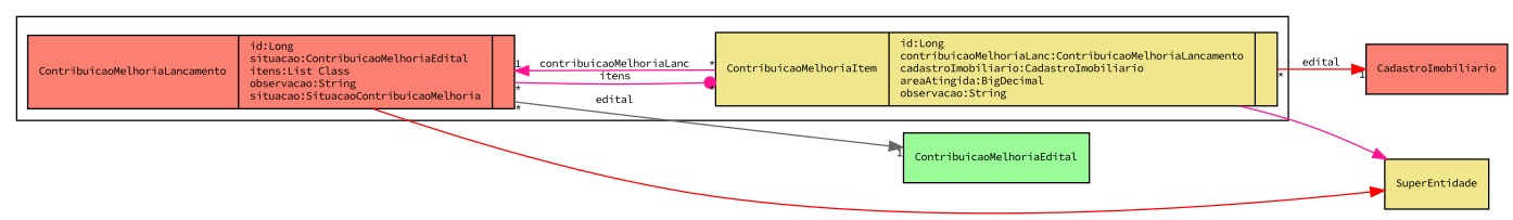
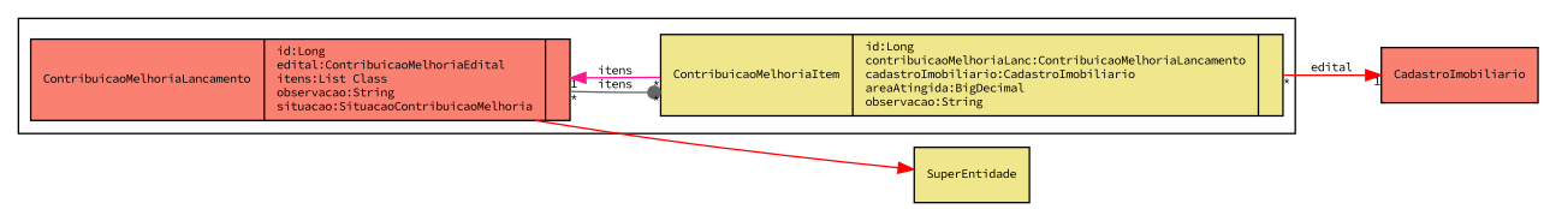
  digraph {
    fontname="Source Code Pro"
    fontsize=8
    rankdir=LR
    node [fillcolor=salmon fontname="Source Code Pro" fontsize=8 shape=record style=filled]
    edge [arrowhead=normal color=gray40 fontname="Source Code Pro" fontsize=8 headlabel=1 taillabel="*"]
-   n1 [label="{ContribuicaoMelhoriaLancamento|id:Long\lsituacao:ContribuicaoMelhoriaEdital\litens:List Class\lobservacao:String\lsituacao:SituacaoContribuicaoMelhoria\l|\l}"]
+   n1 [label="{ContribuicaoMelhoriaLancamento|id:Long\ledital:ContribuicaoMelhoriaEdital\litens:List Class\lobservacao:String\lsituacao:SituacaoContribuicaoMelhoria\l|\l}"]
    n2 [fillcolor=khaki label="{ContribuicaoMelhoriaItem|id:Long\lcontribuicaoMelhoriaLanc:ContribuicaoMelhoriaLancamento\lcadastroImobiliario:CadastroImobiliario\lareaAtingida:BigDecimal\lobservacao:String\l|\l}"]
-   ContribuicaoMelhoriaEdital [fillcolor=palegreen]
    SuperEntidade [fillcolor=khaki]
    CadastroImobiliario
    subgraph cluster_1 {
      n1
      n2
    }
-   n1 -> n2 [arrowhead=dot color=deeppink headlabel="*" label=itens]
-   n1 -> ContribuicaoMelhoriaEdital [label=edital]
+   n1 -> n2 [arrowhead=dot headlabel="*" label=itens]
    n1 -> SuperEntidade [color=red headlabel="" taillabel=""]
-   n2 -> n1 [color=deeppink label=contribuicaoMelhoriaLanc]
-   n2 -> SuperEntidade [color=deeppink headlabel="" taillabel=""]
+   n2 -> n1 [color=deeppink label=itens]
    n2 -> CadastroImobiliario [color=red label=edital]
  }
